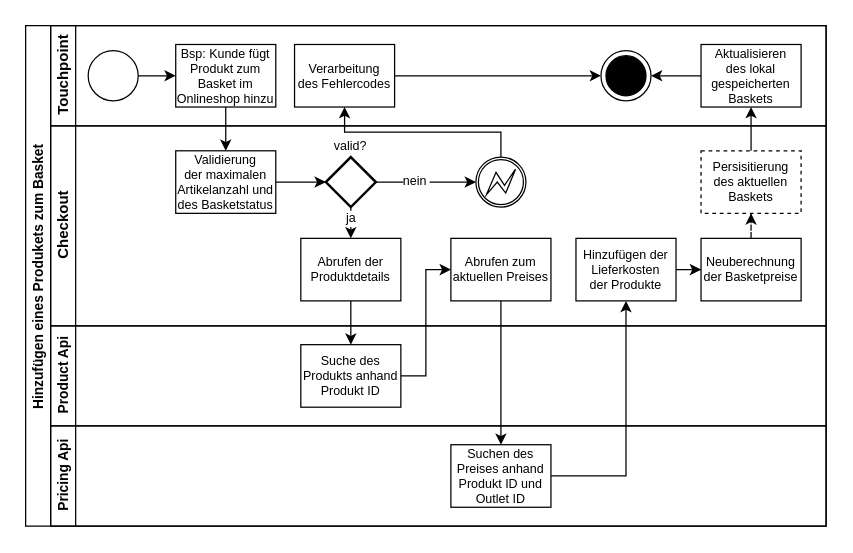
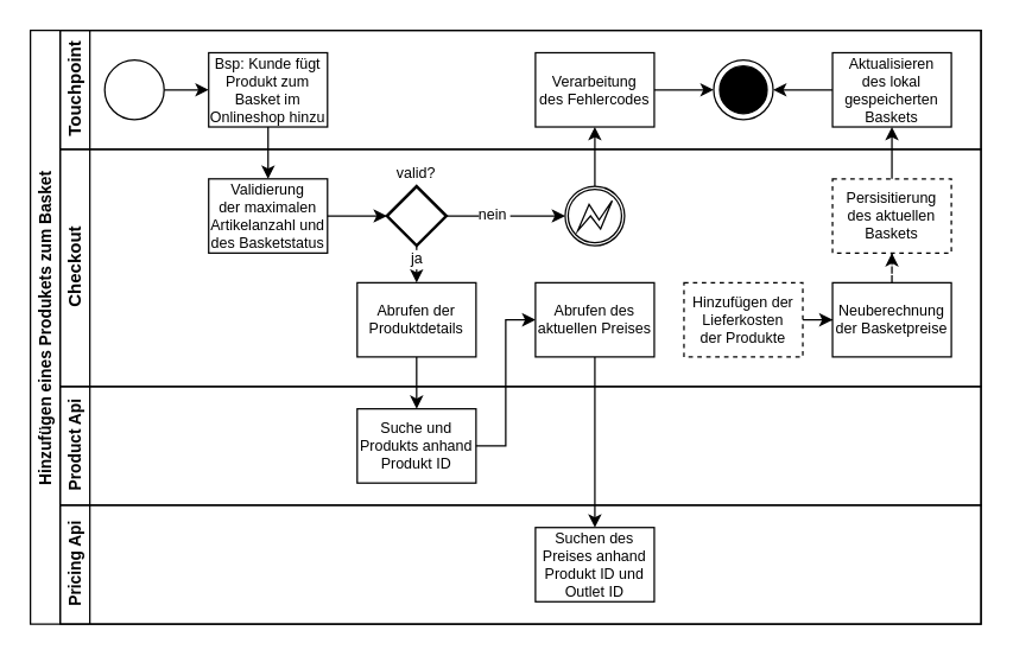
  <mxCell id="0" />
  <mxCell id="1" parent="0" />
  <mxCell id="2" value="Hinzufügen eines Produkets zum Basket" style="swimlane;childLayout=stackLayout;resizeParent=1;resizeParentMax=0;horizontal=0;startSize=20;horizontalStack=0;fontColor=#000000;strokeColor=#000000;fontSize=11;fillColor=none;" parent="1" vertex="1"><mxGeometry x="20" y="20" width="640" height="400" as="geometry" /></mxCell>
  <mxCell id="3" value="Touchpoint" style="swimlane;html=1;startSize=20;horizontal=0;fontColor=#000000;strokeColor=#000000;fillColor=none;" parent="2" vertex="1"><mxGeometry x="20" width="620" height="80" as="geometry" /></mxCell>
  <mxCell id="4" value="" style="edgeStyle=orthogonalEdgeStyle;rounded=0;orthogonalLoop=1;jettySize=auto;html=1;fontColor=#000000;strokeColor=#000000;" parent="3" source="5" target="6" edge="1"><mxGeometry relative="1" as="geometry" /></mxCell>
  <mxCell id="5" value="" style="ellipse;whiteSpace=wrap;html=1;fontColor=#000000;strokeColor=#000000;fillColor=#FFFFFF;" parent="3" vertex="1"><mxGeometry x="30" y="20" width="40" height="40" as="geometry" /></mxCell>
  <mxCell id="6" value="Bsp: Kunde fügt &#10;Produkt zum &#10;Basket im&#10;Onlineshop hinzu" style="rounded=0;fontFamily=Helvetica;fontSize=10;fontColor=#000000;align=center;strokeColor=#000000;fillColor=#FFFFFF;" parent="3" vertex="1"><mxGeometry x="100" y="15" width="80" height="50" as="geometry" /></mxCell>
  <mxCell id="7" style="edgeStyle=orthogonalEdgeStyle;rounded=0;orthogonalLoop=1;jettySize=auto;html=1;fontSize=10;fontColor=#000000;strokeColor=#000000;" parent="3" source="8" target="9" edge="1"><mxGeometry relative="1" as="geometry" /></mxCell>
- <mxCell id="8" value="Verarbeitung&#10;des Fehlercodes" style="rounded=0;fontFamily=Helvetica;fontSize=10;fontColor=#000000;align=center;strokeColor=#000000;fillColor=#FFFFFF;" parent="3" vertex="1"><mxGeometry x="195" y="15" width="80" height="50" as="geometry" /></mxCell>
+ <mxCell id="8" value="Verarbeitung&#10;des Fehlercodes" style="rounded=0;fontFamily=Helvetica;fontSize=10;fontColor=#000000;align=center;strokeColor=#000000;fillColor=#FFFFFF;" parent="3" vertex="1"><mxGeometry x="320" y="15" width="80" height="50" as="geometry" /></mxCell>
  <mxCell id="9" value="" style="ellipse;html=1;shape=endState;fillColor=#000000;strokeColor=#000000;fontSize=10;fontColor=#000000;" parent="3" vertex="1"><mxGeometry x="440" y="20" width="40" height="40" as="geometry" /></mxCell>
  <mxCell id="10" style="edgeStyle=orthogonalEdgeStyle;rounded=0;orthogonalLoop=1;jettySize=auto;html=1;entryX=1;entryY=0.5;entryDx=0;entryDy=0;fontSize=11;fontColor=#000000;strokeColor=#000000;" parent="3" source="11" target="9" edge="1"><mxGeometry relative="1" as="geometry" /></mxCell>
  <mxCell id="11" value="Aktualisieren&#10;des lokal&#10;gespeicherten&#10;Baskets" style="rounded=0;fontFamily=Helvetica;fontSize=10;fontColor=#000000;align=center;strokeColor=#000000;fillColor=#FFFFFF;" parent="3" vertex="1"><mxGeometry x="520" y="15" width="80" height="50" as="geometry" /></mxCell>
  <mxCell id="12" style="edgeStyle=orthogonalEdgeStyle;rounded=0;orthogonalLoop=1;jettySize=auto;html=1;fontSize=10;fontColor=#000000;strokeColor=#000000;" parent="2" source="6" target="15" edge="1"><mxGeometry relative="1" as="geometry"><mxPoint x="160" y="170" as="targetPoint" /></mxGeometry></mxCell>
  <mxCell id="13" value="Checkout" style="swimlane;html=1;startSize=20;horizontal=0;fontColor=#000000;strokeColor=#000000;fillColor=none;" parent="2" vertex="1"><mxGeometry x="20" y="80" width="620" height="160" as="geometry" /></mxCell>
  <mxCell id="14" style="edgeStyle=orthogonalEdgeStyle;rounded=0;orthogonalLoop=1;jettySize=auto;html=1;exitX=1;exitY=0.5;exitDx=0;exitDy=0;fontSize=11;fontColor=#000000;strokeColor=#000000;" parent="13" source="15" target="18" edge="1"><mxGeometry relative="1" as="geometry" /></mxCell>
  <mxCell id="15" value="Validierung&#10;der maximalen&#10;Artikelanzahl und&#10;des Basketstatus" style="rounded=0;fontFamily=Helvetica;fontSize=10;fontColor=#000000;align=center;strokeColor=#000000;fillColor=#FFFFFF;" parent="13" vertex="1"><mxGeometry x="100" y="20" width="80" height="50" as="geometry" /></mxCell>
  <mxCell id="16" style="edgeStyle=orthogonalEdgeStyle;rounded=0;orthogonalLoop=1;jettySize=auto;html=1;fontSize=11;fontColor=#000000;strokeColor=#000000;" parent="13" source="18" target="19" edge="1"><mxGeometry relative="1" as="geometry" /></mxCell>
  <mxCell id="17" value="nein" style="edgeLabel;align=center;verticalAlign=middle;resizable=0;points=[];fontSize=10;fontColor=#000000;labelBackgroundColor=#FFFFFF;" parent="16" vertex="1" connectable="0"><mxGeometry x="-0.221" y="1" relative="1" as="geometry"><mxPoint y="-1" as="offset" /></mxGeometry></mxCell>
  <mxCell id="18" value="" style="strokeWidth=2;html=1;shape=mxgraph.flowchart.decision;whiteSpace=wrap;fontSize=10;fontColor=#000000;fillColor=#FFFFFF;strokeColor=#000000;" parent="13" vertex="1"><mxGeometry x="220" y="25" width="40" height="40" as="geometry" /></mxCell>
  <mxCell id="19" value="" style="points=[[0.145,0.145,0],[0.5,0,0],[0.855,0.145,0],[1,0.5,0],[0.855,0.855,0],[0.5,1,0],[0.145,0.855,0],[0,0.5,0]];shape=mxgraph.bpmn.event;html=1;verticalLabelPosition=bottom;labelBackgroundColor=#ffffff;verticalAlign=top;align=center;perimeter=ellipsePerimeter;outlineConnect=0;aspect=fixed;outline=boundInt;symbol=error;fontSize=10;fontColor=#000000;strokeColor=#000000;fillColor=#FFFFFF;" parent="13" vertex="1"><mxGeometry x="340" y="25" width="40" height="40" as="geometry" /></mxCell>
  <mxCell id="20" value="Neuberechnung&#10;der Basketpreise" style="rounded=0;fontFamily=Helvetica;fontSize=10;fontColor=#000000;align=center;strokeColor=#000000;fillColor=#FFFFFF;" parent="13" vertex="1"><mxGeometry x="520" y="90" width="80" height="50" as="geometry" /></mxCell>
  <mxCell id="21" style="edgeStyle=orthogonalEdgeStyle;rounded=0;orthogonalLoop=1;jettySize=auto;html=1;entryX=0.5;entryY=1;entryDx=0;entryDy=0;fontSize=11;fontColor=#000000;strokeColor=#000000;dashed=1;" parent="13" source="20" target="22" edge="1"><mxGeometry relative="1" as="geometry"><mxPoint x="560.029" y="90" as="sourcePoint" /></mxGeometry></mxCell>
  <mxCell id="22" value="Persisitierung&#10;des aktuellen&#10;Baskets" style="rounded=0;fontFamily=Helvetica;fontSize=10;fontColor=#000000;align=center;strokeColor=#000000;fillColor=#FFFFFF;dashed=1;" parent="13" vertex="1"><mxGeometry x="520" y="20" width="80" height="50" as="geometry" /></mxCell>
  <mxCell id="23" value="valid?" style="text;strokeColor=none;fillColor=none;align=center;verticalAlign=middle;fontSize=10;fontColor=#000000;labelBackgroundColor=none;" parent="13" vertex="1"><mxGeometry x="212.5" y="6" width="55" height="20" as="geometry" /></mxCell>
- <mxCell id="24" value="Abrufen zum&#10;aktuellen Preises" style="rounded=0;fontFamily=Helvetica;fontSize=10;fontColor=#000000;align=center;strokeColor=#000000;fillColor=#FFFFFF;" parent="13" vertex="1"><mxGeometry x="320" y="90" width="80" height="50" as="geometry" /></mxCell>
+ <mxCell id="24" value="Abrufen des&#10;aktuellen Preises" style="rounded=0;fontFamily=Helvetica;fontSize=10;fontColor=#000000;align=center;strokeColor=#000000;fillColor=#FFFFFF;" parent="13" vertex="1"><mxGeometry x="320" y="90" width="80" height="50" as="geometry" /></mxCell>
  <mxCell id="25" style="edgeStyle=orthogonalEdgeStyle;rounded=0;orthogonalLoop=1;jettySize=auto;html=1;" parent="13" source="26" target="20" edge="1"><mxGeometry relative="1" as="geometry" /></mxCell>
- <mxCell id="26" value="Hinzufügen der&#10;Lieferkosten&#10;der Produkte" style="rounded=0;fontFamily=Helvetica;fontSize=10;fontColor=#000000;align=center;strokeColor=#000000;fillColor=#FFFFFF;" parent="13" vertex="1"><mxGeometry x="420" y="90" width="80" height="50" as="geometry" /></mxCell>
+ <mxCell id="26" value="Hinzufügen der&#10;Lieferkosten&#10;der Produkte" style="rounded=0;fontFamily=Helvetica;fontSize=10;fontColor=#000000;align=center;strokeColor=#000000;fillColor=#FFFFFF;dashed=1;" parent="13" vertex="1"><mxGeometry x="420" y="90" width="80" height="50" as="geometry" /></mxCell>
  <mxCell id="27" value="Product Api" style="swimlane;html=1;startSize=20;horizontal=0;fontColor=#000000;strokeColor=#000000;fontSize=11;fillColor=none;" parent="2" vertex="1"><mxGeometry x="20" y="240" width="620" height="80" as="geometry" /></mxCell>
  <mxCell id="28" style="edgeStyle=orthogonalEdgeStyle;rounded=0;orthogonalLoop=1;jettySize=auto;html=1;fontSize=11;fontColor=#000000;strokeColor=#000000;" parent="2" edge="1"><mxGeometry relative="1" as="geometry"><mxPoint x="160" y="220" as="sourcePoint" /></mxGeometry></mxCell>
  <mxCell id="29" value="Pricing Api" style="swimlane;html=1;startSize=20;horizontal=0;fontColor=#000000;strokeColor=#000000;fontSize=11;fillColor=none;" parent="2" vertex="1"><mxGeometry x="20" y="320" width="620" height="80" as="geometry" /></mxCell>
  <mxCell id="30" style="edgeStyle=orthogonalEdgeStyle;rounded=0;orthogonalLoop=1;jettySize=auto;html=1;" parent="29" source="31" target="32" edge="1"><mxGeometry relative="1" as="geometry" /></mxCell>
  <mxCell id="31" value="Abrufen der&#10;Produktdetails" style="rounded=0;fontFamily=Helvetica;fontSize=10;fontColor=#000000;align=center;strokeColor=#000000;fillColor=#FFFFFF;" parent="29" vertex="1"><mxGeometry x="200" y="-150" width="80" height="50" as="geometry" /></mxCell>
- <mxCell id="32" value="Suche des &#10;Produkts anhand&#10;Produkt ID" style="rounded=0;fontFamily=Helvetica;fontSize=10;fontColor=#000000;align=center;strokeColor=#000000;fillColor=#FFFFFF;" parent="29" vertex="1"><mxGeometry x="200" y="-65" width="80" height="50" as="geometry" /></mxCell>
+ <mxCell id="32" value="Suche und &#10;Produkts anhand&#10;Produkt ID" style="rounded=0;fontFamily=Helvetica;fontSize=10;fontColor=#000000;align=center;strokeColor=#000000;fillColor=#FFFFFF;" parent="29" vertex="1"><mxGeometry x="200" y="-65" width="80" height="50" as="geometry" /></mxCell>
  <mxCell id="33" value="Suchen des&#10;Preises anhand&#10;Produkt ID und&#10;Outlet ID" style="rounded=0;fontFamily=Helvetica;fontSize=10;fontColor=#000000;align=center;strokeColor=#000000;fillColor=#FFFFFF;" parent="29" vertex="1"><mxGeometry x="320" y="15" width="80" height="50" as="geometry" /></mxCell>
  <mxCell id="34" style="edgeStyle=orthogonalEdgeStyle;rounded=0;orthogonalLoop=1;jettySize=auto;html=1;fontSize=11;fontColor=#000000;strokeColor=#000000;exitX=0.5;exitY=0;exitDx=0;exitDy=0;exitPerimeter=0;" parent="2" source="19" target="8" edge="1"><mxGeometry relative="1" as="geometry" /></mxCell>
  <mxCell id="35" style="edgeStyle=orthogonalEdgeStyle;rounded=0;orthogonalLoop=1;jettySize=auto;html=1;entryX=0.5;entryY=1;entryDx=0;entryDy=0;fontSize=11;fontColor=#000000;strokeColor=#000000;" parent="2" source="22" target="11" edge="1"><mxGeometry relative="1" as="geometry" /></mxCell>
  <mxCell id="36" style="edgeStyle=orthogonalEdgeStyle;rounded=0;orthogonalLoop=1;jettySize=auto;html=1;exitX=1;exitY=0.5;exitDx=0;exitDy=0;entryX=0.5;entryY=1;entryDx=0;entryDy=0;fontSize=11;fontColor=#000000;strokeColor=#000000;" parent="2" edge="1"><mxGeometry relative="1" as="geometry"><mxPoint x="260" y="220" as="targetPoint" /></mxGeometry></mxCell>
  <mxCell id="37" style="edgeStyle=orthogonalEdgeStyle;rounded=0;orthogonalLoop=1;jettySize=auto;html=1;exitX=0.5;exitY=1;exitDx=0;exitDy=0;exitPerimeter=0;fontSize=11;fontColor=#000000;strokeColor=#000000;" parent="2" source="18" target="31" edge="1"><mxGeometry relative="1" as="geometry"><mxPoint x="260" y="190" as="targetPoint" /></mxGeometry></mxCell>
  <mxCell id="38" value="ja" style="edgeLabel;align=center;verticalAlign=middle;resizable=0;points=[];fontSize=10;fontColor=#000000;labelBackgroundColor=#FFFFFF;" parent="37" vertex="1" connectable="0"><mxGeometry x="-0.644" y="1" relative="1" as="geometry"><mxPoint x="-1" y="-2" as="offset" /></mxGeometry></mxCell>
- <mxCell id="39" style="edgeStyle=orthogonalEdgeStyle;rounded=0;orthogonalLoop=1;jettySize=auto;html=1;exitX=1;exitY=0.5;exitDx=0;exitDy=0;" parent="2" source="33" target="26" edge="1"><mxGeometry relative="1" as="geometry" /></mxCell>
  <mxCell id="40" style="edgeStyle=orthogonalEdgeStyle;rounded=0;orthogonalLoop=1;jettySize=auto;html=1;entryX=0;entryY=0.5;entryDx=0;entryDy=0;" parent="2" source="32" target="24" edge="1"><mxGeometry relative="1" as="geometry" /></mxCell>
  <mxCell id="41" style="edgeStyle=orthogonalEdgeStyle;rounded=0;orthogonalLoop=1;jettySize=auto;html=1;exitX=0.5;exitY=1;exitDx=0;exitDy=0;" parent="2" source="24" target="33" edge="1"><mxGeometry relative="1" as="geometry" /></mxCell>
